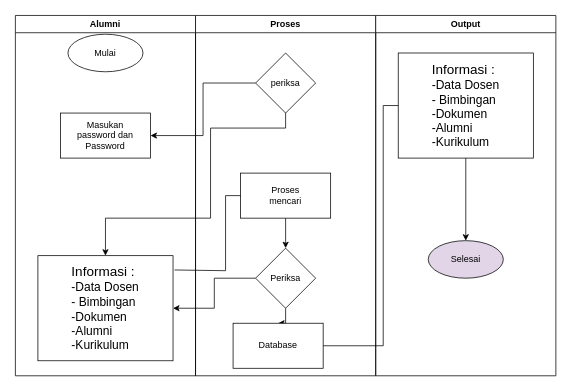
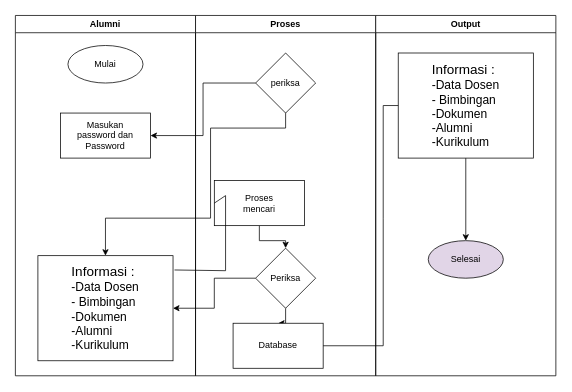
  <mxCell id="0" />
  <mxCell id="1" parent="0" />
  <mxCell id="2" value="Alumni" style="swimlane;" vertex="1" parent="1"><mxGeometry x="20" y="20" width="240" height="480" as="geometry" /></mxCell>
- <mxCell id="3" value="Mulai" style="ellipse;whiteSpace=wrap;html=1;" vertex="1" parent="2"><mxGeometry x="70" y="25" width="100" height="50" as="geometry" /></mxCell>
+ <mxCell id="3" value="Mulai" style="ellipse;whiteSpace=wrap;html=1;" vertex="1" parent="2"><mxGeometry x="70" y="40" width="100" height="50" as="geometry" /></mxCell>
  <mxCell id="4" value="Masukan&lt;br&gt;password dan Password" style="rounded=0;whiteSpace=wrap;html=1;" vertex="1" parent="2"><mxGeometry x="60" y="130" width="120" height="60" as="geometry" /></mxCell>
  <mxCell id="5" value="&lt;div style=&quot;text-align: justify&quot;&gt;&lt;span&gt;&lt;font style=&quot;font-size: 18px&quot;&gt;Informasi :&lt;/font&gt;&lt;/span&gt;&lt;/div&gt;&lt;div style=&quot;text-align: justify&quot;&gt;&lt;span&gt;&lt;font size=&quot;3&quot;&gt;-Data Dosen&lt;/font&gt;&lt;/span&gt;&lt;/div&gt;&lt;div style=&quot;text-align: justify&quot;&gt;&lt;span&gt;&lt;font size=&quot;3&quot;&gt;- Bimbingan&lt;/font&gt;&lt;/span&gt;&lt;/div&gt;&lt;div style=&quot;text-align: justify&quot;&gt;&lt;span&gt;&lt;font size=&quot;3&quot;&gt;-Dokumen&lt;/font&gt;&lt;/span&gt;&lt;/div&gt;&lt;div style=&quot;text-align: justify&quot;&gt;&lt;span&gt;&lt;font size=&quot;3&quot;&gt;-Alumni&lt;/font&gt;&lt;/span&gt;&lt;/div&gt;&lt;div style=&quot;text-align: justify&quot;&gt;&lt;span&gt;&lt;font size=&quot;3&quot;&gt;-Kurikulum&lt;/font&gt;&lt;/span&gt;&lt;/div&gt;" style="rounded=0;whiteSpace=wrap;html=1;align=center;" vertex="1" parent="2"><mxGeometry x="30" y="320" width="180" height="140" as="geometry" /></mxCell>
  <mxCell id="6" value="Proses" style="swimlane;startSize=23;" vertex="1" parent="1"><mxGeometry x="260" y="20" width="240" height="480" as="geometry" /></mxCell>
  <mxCell id="7" value="periksa" style="rhombus;whiteSpace=wrap;html=1;" vertex="1" parent="6"><mxGeometry x="80" y="50" width="80" height="80" as="geometry" /></mxCell>
  <mxCell id="8" value="" style="edgeStyle=orthogonalEdgeStyle;rounded=0;orthogonalLoop=1;jettySize=auto;html=1;fontSize=18;" edge="1" parent="6" source="9" target="11"><mxGeometry relative="1" as="geometry" /></mxCell>
- <mxCell id="9" value="Proses&lt;br&gt;mencari" style="rounded=0;whiteSpace=wrap;html=1;" vertex="1" parent="6"><mxGeometry x="60" y="210" width="120" height="60" as="geometry" /></mxCell>
+ <mxCell id="9" value="Proses&lt;br&gt;mencari" style="rounded=0;whiteSpace=wrap;html=1;" vertex="1" parent="6"><mxGeometry x="25" y="220" width="120" height="60" as="geometry" /></mxCell>
  <mxCell id="10" value="" style="edgeStyle=orthogonalEdgeStyle;rounded=0;orthogonalLoop=1;jettySize=auto;html=1;fontSize=18;" edge="1" parent="6" source="11" target="12"><mxGeometry relative="1" as="geometry" /></mxCell>
  <mxCell id="11" value="Periksa" style="rhombus;whiteSpace=wrap;html=1;" vertex="1" parent="6"><mxGeometry x="80" y="310" width="80" height="80" as="geometry" /></mxCell>
  <mxCell id="12" value="Database" style="rounded=0;whiteSpace=wrap;html=1;" vertex="1" parent="6"><mxGeometry x="50" y="410" width="120" height="60" as="geometry" /></mxCell>
  <mxCell id="13" value="Output" style="swimlane;" vertex="1" parent="1"><mxGeometry x="500" y="20" width="240" height="480" as="geometry" /></mxCell>
  <mxCell id="14" value="Selesai" style="ellipse;whiteSpace=wrap;html=1;fillColor=#e1d5e7;" vertex="1" parent="13"><mxGeometry x="70" y="300" width="100" height="50" as="geometry" /></mxCell>
  <mxCell id="15" value="" style="edgeStyle=orthogonalEdgeStyle;rounded=0;orthogonalLoop=1;jettySize=auto;html=1;fontSize=18;" edge="1" parent="13" source="16" target="14"><mxGeometry relative="1" as="geometry" /></mxCell>
  <mxCell id="16" value="&lt;div style=&quot;text-align: justify&quot;&gt;&lt;font style=&quot;font-size: 18px&quot;&gt;Informasi :&lt;/font&gt;&lt;/div&gt;&lt;div style=&quot;text-align: justify&quot;&gt;&lt;font size=&quot;3&quot;&gt;-Data Dosen&lt;/font&gt;&lt;/div&gt;&lt;div style=&quot;text-align: justify&quot;&gt;&lt;font size=&quot;3&quot;&gt;- Bimbingan&lt;/font&gt;&lt;/div&gt;&lt;div style=&quot;text-align: justify&quot;&gt;&lt;font size=&quot;3&quot;&gt;-Dokumen&lt;/font&gt;&lt;/div&gt;&lt;div style=&quot;text-align: justify&quot;&gt;&lt;font size=&quot;3&quot;&gt;-Alumni&lt;/font&gt;&lt;/div&gt;&lt;div style=&quot;text-align: justify&quot;&gt;&lt;font size=&quot;3&quot;&gt;-Kurikulum&lt;/font&gt;&lt;/div&gt;" style="rounded=0;whiteSpace=wrap;html=1;" vertex="1" parent="13"><mxGeometry x="30" y="50" width="180" height="140" as="geometry" /></mxCell>
  <mxCell id="17" value="" style="edgeStyle=orthogonalEdgeStyle;rounded=0;orthogonalLoop=1;jettySize=auto;html=1;fontSize=18;entryX=1;entryY=0.5;entryDx=0;entryDy=0;" edge="1" parent="1" source="7" target="4"><mxGeometry relative="1" as="geometry"><mxPoint x="260" y="110" as="targetPoint" /></mxGeometry></mxCell>
  <mxCell id="18" value="" style="edgeStyle=orthogonalEdgeStyle;rounded=0;orthogonalLoop=1;jettySize=auto;html=1;fontSize=18;entryX=0.5;entryY=0;entryDx=0;entryDy=0;" edge="1" parent="1" source="7" target="5"><mxGeometry relative="1" as="geometry"><Array as="points"><mxPoint x="380" y="170" /><mxPoint x="280" y="170" /><mxPoint x="280" y="290" /><mxPoint x="140" y="290" /></Array></mxGeometry></mxCell>
  <mxCell id="19" value="" style="endArrow=none;html=1;rounded=0;fontSize=18;exitX=1.011;exitY=0.136;exitDx=0;exitDy=0;entryX=0;entryY=0.5;entryDx=0;entryDy=0;exitPerimeter=0;" edge="1" parent="1" source="5" target="9"><mxGeometry width="50" height="50" relative="1" as="geometry"><mxPoint x="420" y="290" as="sourcePoint" /><mxPoint x="470" y="240" as="targetPoint" /><Array as="points"><mxPoint x="300" y="360" /><mxPoint x="300" y="260" /></Array></mxGeometry></mxCell>
  <mxCell id="20" value="" style="edgeStyle=orthogonalEdgeStyle;rounded=0;orthogonalLoop=1;jettySize=auto;html=1;fontSize=18;" edge="1" parent="1" source="11" target="5"><mxGeometry relative="1" as="geometry" /></mxCell>
  <mxCell id="21" value="" style="endArrow=none;html=1;rounded=0;fontSize=18;entryX=0;entryY=0.5;entryDx=0;entryDy=0;exitX=1;exitY=0.5;exitDx=0;exitDy=0;" edge="1" parent="1" source="12" target="16"><mxGeometry width="50" height="50" relative="1" as="geometry"><mxPoint x="420" y="290" as="sourcePoint" /><mxPoint x="470" y="240" as="targetPoint" /><Array as="points"><mxPoint x="510" y="460" /><mxPoint x="510" y="290" /><mxPoint x="510" y="140" /></Array></mxGeometry></mxCell>
